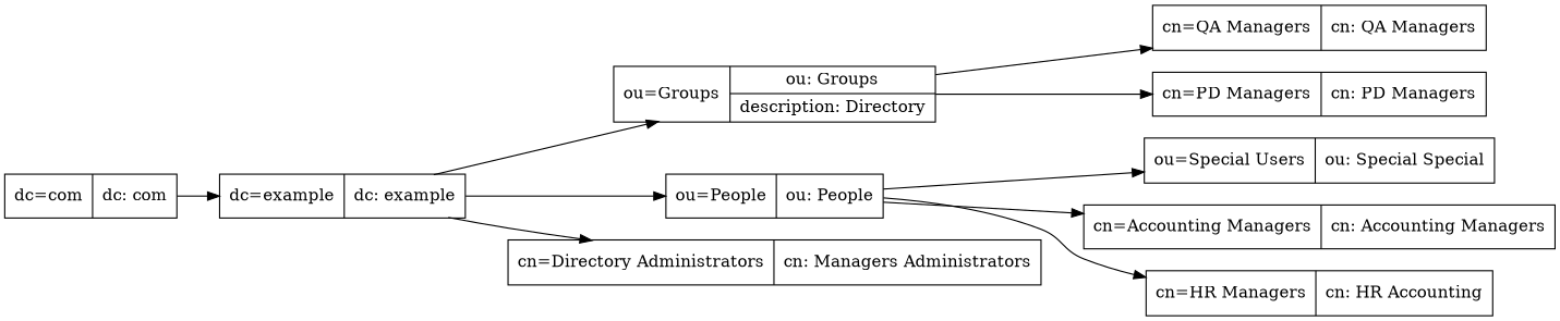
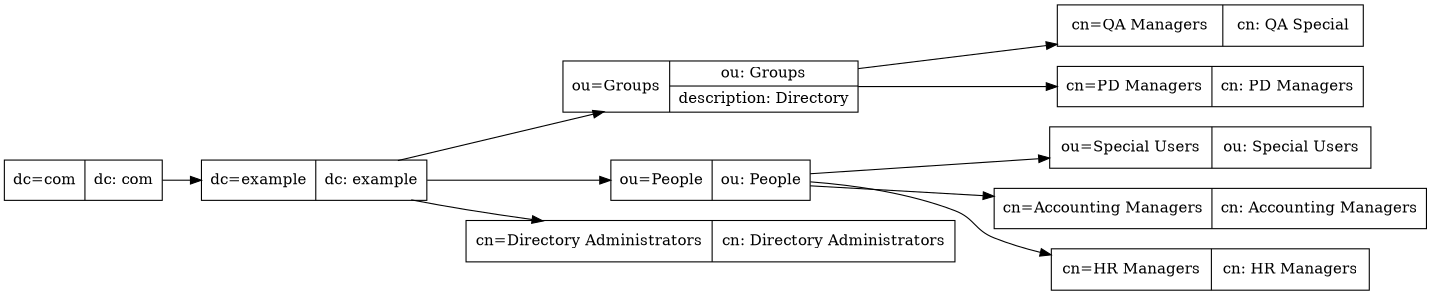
  digraph {
    rankdir=LR
    node [shape=record]
    n1 [label="{dc=com|{dc: com}}"]
    n2 [label="{dc=example|{dc: example}}"]
    n3 [label="{ou=Groups|{ou: Groups|description: Directory}}"]
    n4 [label="{ou=People|{ou: People}}"]
-   n5 [label="{cn=Directory Administrators|{cn: Managers Administrators}}"]
-   n6 [label="{cn=QA Managers|{cn: QA Managers}}"]
+   n5 [label="{cn=Directory Administrators|{cn: Directory Administrators}}"]
+   n6 [label="{cn=QA Managers|{cn: QA Special}}"]
    n7 [label="{cn=PD Managers|{cn: PD Managers}}"]
-   n8 [label="{ou=Special Users|{ou: Special Special}}"]
+   n8 [label="{ou=Special Users|{ou: Special Users}}"]
    n9 [label="{cn=Accounting Managers|{cn: Accounting Managers}}"]
-   n10 [label="{cn=HR Managers|{cn: HR Accounting}}"]
+   n10 [label="{cn=HR Managers|{cn: HR Managers}}"]
    n1 -> n2
    n2 -> n3
    n2 -> n4
    n2 -> n5
    n3 -> n6
    n3 -> n7
    n4 -> n8
    n4 -> n9
    n4 -> n10
  }
